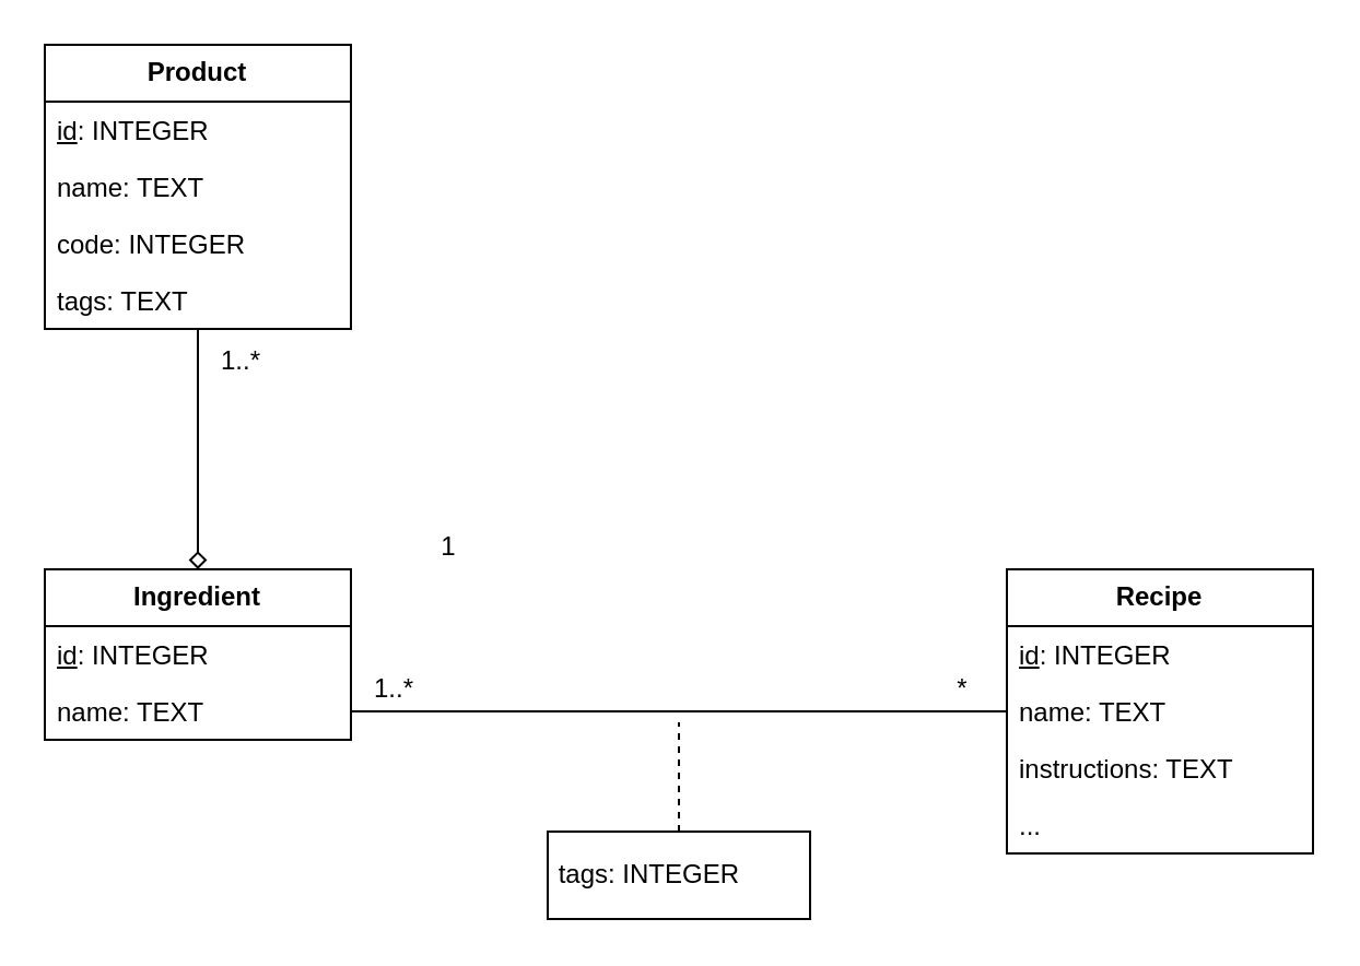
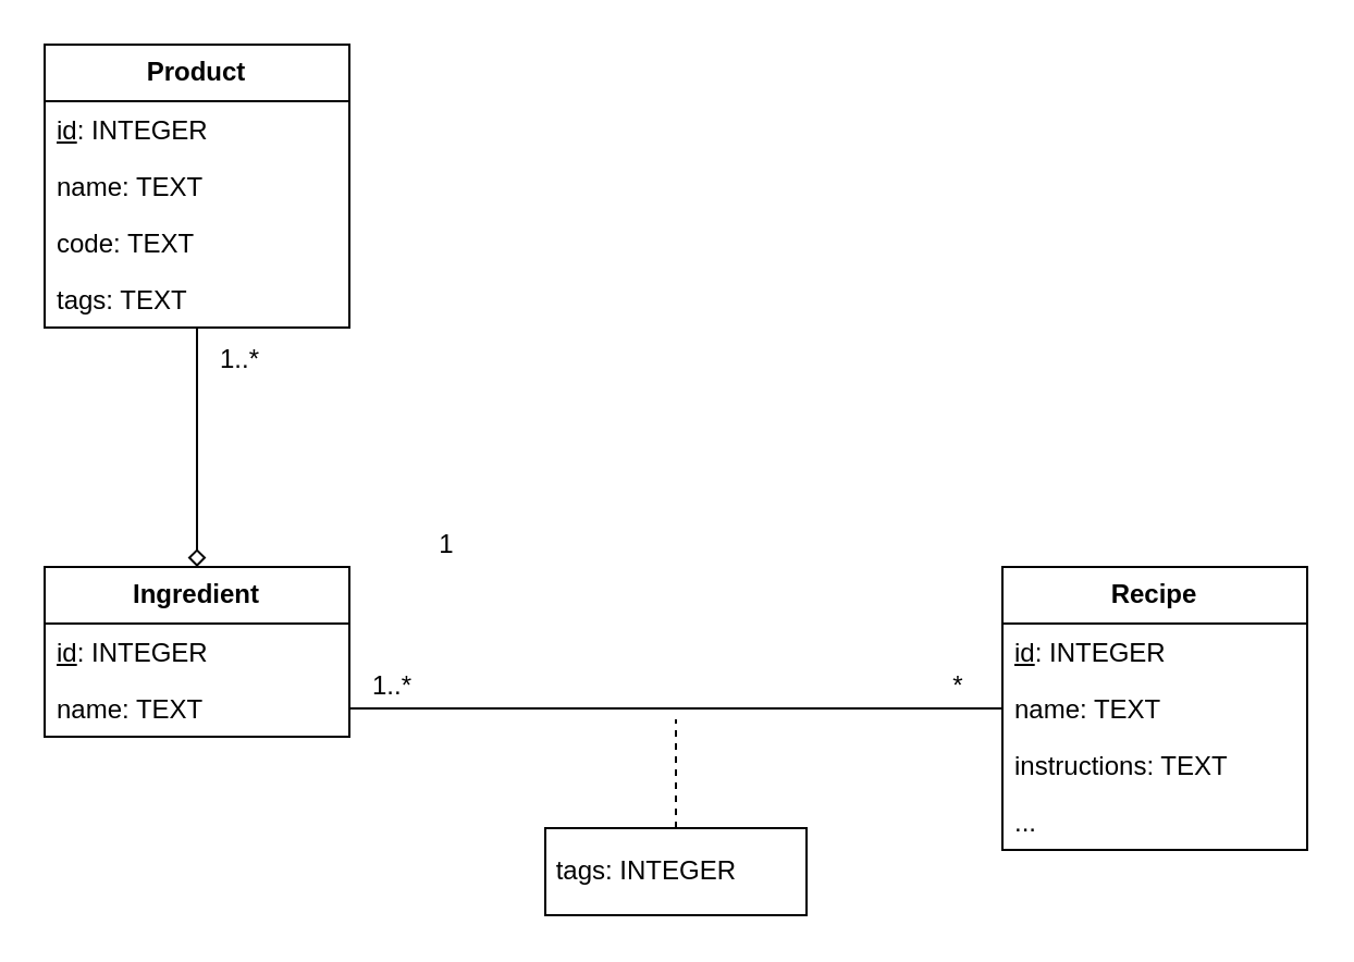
  <mxCell id="0" />
  <mxCell id="1" parent="0" />
  <mxCell id="2" style="edgeStyle=orthogonalEdgeStyle;rounded=0;orthogonalLoop=1;jettySize=auto;html=1;exitX=0.5;exitY=1;exitDx=0;exitDy=0;entryX=0.5;entryY=0;entryDx=0;entryDy=0;endArrow=diamond;endFill=0;" edge="1" parent="1" source="3" target="8"><mxGeometry relative="1" as="geometry" /></mxCell>
  <mxCell id="3" value="&lt;b&gt;Product&lt;/b&gt;" style="swimlane;fontStyle=0;childLayout=stackLayout;horizontal=1;startSize=26;fillColor=none;horizontalStack=0;resizeParent=1;resizeParentMax=0;resizeLast=0;collapsible=1;marginBottom=0;whiteSpace=wrap;html=1;" vertex="1" parent="1"><mxGeometry x="20" y="20" width="140" height="130" as="geometry"><mxRectangle x="80" y="40" width="90" height="30" as="alternateBounds" /></mxGeometry></mxCell>
  <mxCell id="4" value="&lt;u&gt;id&lt;/u&gt;: INTEGER" style="text;strokeColor=none;fillColor=none;align=left;verticalAlign=top;spacingLeft=4;spacingRight=4;overflow=hidden;rotatable=0;points=[[0,0.5],[1,0.5]];portConstraint=eastwest;whiteSpace=wrap;html=1;" vertex="1" parent="3"><mxGeometry y="26" width="140" height="26" as="geometry" /></mxCell>
  <mxCell id="5" value="name: TEXT" style="text;strokeColor=none;fillColor=none;align=left;verticalAlign=top;spacingLeft=4;spacingRight=4;overflow=hidden;rotatable=0;points=[[0,0.5],[1,0.5]];portConstraint=eastwest;whiteSpace=wrap;html=1;" vertex="1" parent="3"><mxGeometry y="52" width="140" height="26" as="geometry" /></mxCell>
- <mxCell id="6" value="&lt;div&gt;code: INTEGER&lt;/div&gt;" style="text;strokeColor=none;fillColor=none;align=left;verticalAlign=top;spacingLeft=4;spacingRight=4;overflow=hidden;rotatable=0;points=[[0,0.5],[1,0.5]];portConstraint=eastwest;whiteSpace=wrap;html=1;" vertex="1" parent="3"><mxGeometry y="78" width="140" height="26" as="geometry" /></mxCell>
+ <mxCell id="6" value="&lt;div&gt;code: TEXT&lt;/div&gt;" style="text;strokeColor=none;fillColor=none;align=left;verticalAlign=top;spacingLeft=4;spacingRight=4;overflow=hidden;rotatable=0;points=[[0,0.5],[1,0.5]];portConstraint=eastwest;whiteSpace=wrap;html=1;" vertex="1" parent="3"><mxGeometry y="78" width="140" height="26" as="geometry" /></mxCell>
  <mxCell id="7" value="tags: TEXT" style="text;strokeColor=none;fillColor=none;align=left;verticalAlign=top;spacingLeft=4;spacingRight=4;overflow=hidden;rotatable=0;points=[[0,0.5],[1,0.5]];portConstraint=eastwest;whiteSpace=wrap;html=1;" vertex="1" parent="3"><mxGeometry y="104" width="140" height="26" as="geometry" /></mxCell>
  <mxCell id="8" value="&lt;b&gt;Ingredient&lt;/b&gt;" style="swimlane;fontStyle=0;childLayout=stackLayout;horizontal=1;startSize=26;fillColor=none;horizontalStack=0;resizeParent=1;resizeParentMax=0;resizeLast=0;collapsible=1;marginBottom=0;whiteSpace=wrap;html=1;" vertex="1" parent="1"><mxGeometry x="20" y="260" width="140" height="78" as="geometry"><mxRectangle x="80" y="40" width="90" height="30" as="alternateBounds" /></mxGeometry></mxCell>
  <mxCell id="9" value="&lt;u&gt;id&lt;/u&gt;: INTEGER" style="text;strokeColor=none;fillColor=none;align=left;verticalAlign=top;spacingLeft=4;spacingRight=4;overflow=hidden;rotatable=0;points=[[0,0.5],[1,0.5]];portConstraint=eastwest;whiteSpace=wrap;html=1;" vertex="1" parent="8"><mxGeometry y="26" width="140" height="26" as="geometry" /></mxCell>
  <mxCell id="10" value="name: TEXT" style="text;strokeColor=none;fillColor=none;align=left;verticalAlign=top;spacingLeft=4;spacingRight=4;overflow=hidden;rotatable=0;points=[[0,0.5],[1,0.5]];portConstraint=eastwest;whiteSpace=wrap;html=1;" vertex="1" parent="8"><mxGeometry y="52" width="140" height="26" as="geometry" /></mxCell>
  <mxCell id="11" value="&lt;b&gt;Recipe&lt;/b&gt;" style="swimlane;fontStyle=0;childLayout=stackLayout;horizontal=1;startSize=26;fillColor=none;horizontalStack=0;resizeParent=1;resizeParentMax=0;resizeLast=0;collapsible=1;marginBottom=0;whiteSpace=wrap;html=1;" vertex="1" parent="1"><mxGeometry x="460" y="260" width="140" height="130" as="geometry"><mxRectangle x="80" y="40" width="90" height="30" as="alternateBounds" /></mxGeometry></mxCell>
  <mxCell id="12" value="&lt;u&gt;id&lt;/u&gt;: INTEGER" style="text;strokeColor=none;fillColor=none;align=left;verticalAlign=top;spacingLeft=4;spacingRight=4;overflow=hidden;rotatable=0;points=[[0,0.5],[1,0.5]];portConstraint=eastwest;whiteSpace=wrap;html=1;" vertex="1" parent="11"><mxGeometry y="26" width="140" height="26" as="geometry" /></mxCell>
  <mxCell id="13" value="name: TEXT" style="text;strokeColor=none;fillColor=none;align=left;verticalAlign=top;spacingLeft=4;spacingRight=4;overflow=hidden;rotatable=0;points=[[0,0.5],[1,0.5]];portConstraint=eastwest;whiteSpace=wrap;html=1;" vertex="1" parent="11"><mxGeometry y="52" width="140" height="26" as="geometry" /></mxCell>
  <mxCell id="14" value="instructions: TEXT" style="text;strokeColor=none;fillColor=none;align=left;verticalAlign=top;spacingLeft=4;spacingRight=4;overflow=hidden;rotatable=0;points=[[0,0.5],[1,0.5]];portConstraint=eastwest;whiteSpace=wrap;html=1;" vertex="1" parent="11"><mxGeometry y="78" width="140" height="26" as="geometry" /></mxCell>
  <mxCell id="15" value="..." style="text;strokeColor=none;fillColor=none;align=left;verticalAlign=top;spacingLeft=4;spacingRight=4;overflow=hidden;rotatable=0;points=[[0,0.5],[1,0.5]];portConstraint=eastwest;whiteSpace=wrap;html=1;" vertex="1" parent="11"><mxGeometry y="104" width="140" height="26" as="geometry" /></mxCell>
  <mxCell id="16" value="1..*" style="text;html=1;align=center;verticalAlign=middle;whiteSpace=wrap;rounded=0;" vertex="1" parent="1"><mxGeometry x="80" y="150" width="60" height="30" as="geometry" /></mxCell>
  <mxCell id="17" value="1" style="text;html=1;align=center;verticalAlign=middle;whiteSpace=wrap;rounded=0;" vertex="1" parent="1"><mxGeometry x="175" y="235" width="60" height="30" as="geometry" /></mxCell>
  <mxCell id="18" style="edgeStyle=orthogonalEdgeStyle;rounded=0;orthogonalLoop=1;jettySize=auto;html=1;exitX=1;exitY=0.5;exitDx=0;exitDy=0;entryX=0;entryY=0.5;entryDx=0;entryDy=0;endArrow=none;endFill=0;" edge="1" parent="1" source="10" target="13"><mxGeometry relative="1" as="geometry" /></mxCell>
  <mxCell id="19" value="1..*" style="text;html=1;align=center;verticalAlign=middle;whiteSpace=wrap;rounded=0;" vertex="1" parent="1"><mxGeometry x="150" y="300" width="60" height="30" as="geometry" /></mxCell>
  <mxCell id="20" value="*" style="text;html=1;align=center;verticalAlign=middle;whiteSpace=wrap;rounded=0;" vertex="1" parent="1"><mxGeometry x="410" y="300" width="60" height="30" as="geometry" /></mxCell>
  <mxCell id="21" value="" style="endArrow=none;dashed=1;html=1;rounded=0;exitX=0.5;exitY=0;exitDx=0;exitDy=0;" edge="1" parent="1" source="22"><mxGeometry width="50" height="50" relative="1" as="geometry"><mxPoint x="310" y="370" as="sourcePoint" /><mxPoint x="310" y="330" as="targetPoint" /></mxGeometry></mxCell>
  <mxCell id="22" value="&amp;nbsp;tags: INTEGER" style="rounded=0;whiteSpace=wrap;html=1;fillColor=none;align=left;" vertex="1" parent="1"><mxGeometry x="250" y="380" width="120" height="40" as="geometry" /></mxCell>
